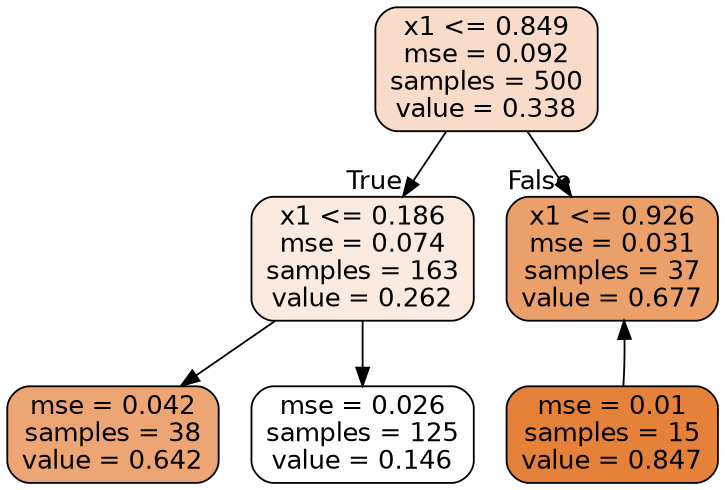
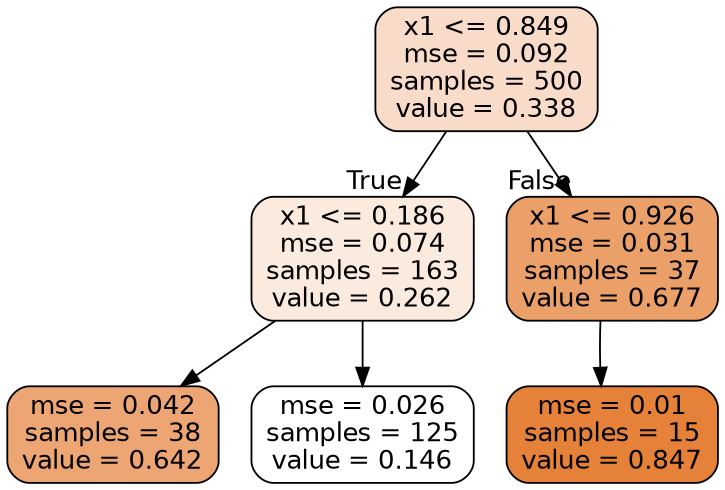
  digraph {
    node [color=black fontname=helvetica shape=box style="filled, rounded"]
    edge [fontname=helvetica]
    n1 [fillcolor="#f8dcc9" label="x1 <= 0.849\nmse = 0.092\nsamples = 500\nvalue = 0.338"]
    n2 [fillcolor="#fbeade" label="x1 <= 0.186\nmse = 0.074\nsamples = 163\nvalue = 0.262"]
    n3 [fillcolor="#eba069" label="x1 <= 0.926\nmse = 0.031\nsamples = 37\nvalue = 0.677"]
    n4 [fillcolor="#eda673" label="mse = 0.042\nsamples = 38\nvalue = 0.642"]
    n5 [fillcolor="#ffffff" label="mse = 0.026\nsamples = 125\nvalue = 0.146"]
    n6 [fillcolor="#e58139" label="mse = 0.01\nsamples = 15\nvalue = 0.847"]
    n1 -> n2 [headlabel=True labelangle=45 labeldistance=2.5]
    n1 -> n3 [headlabel=False labelangle=-45 labeldistance=2.5]
    n2 -> n4
    n2 -> n5
-   n6 -> n3
+   n3 -> n6
  }
